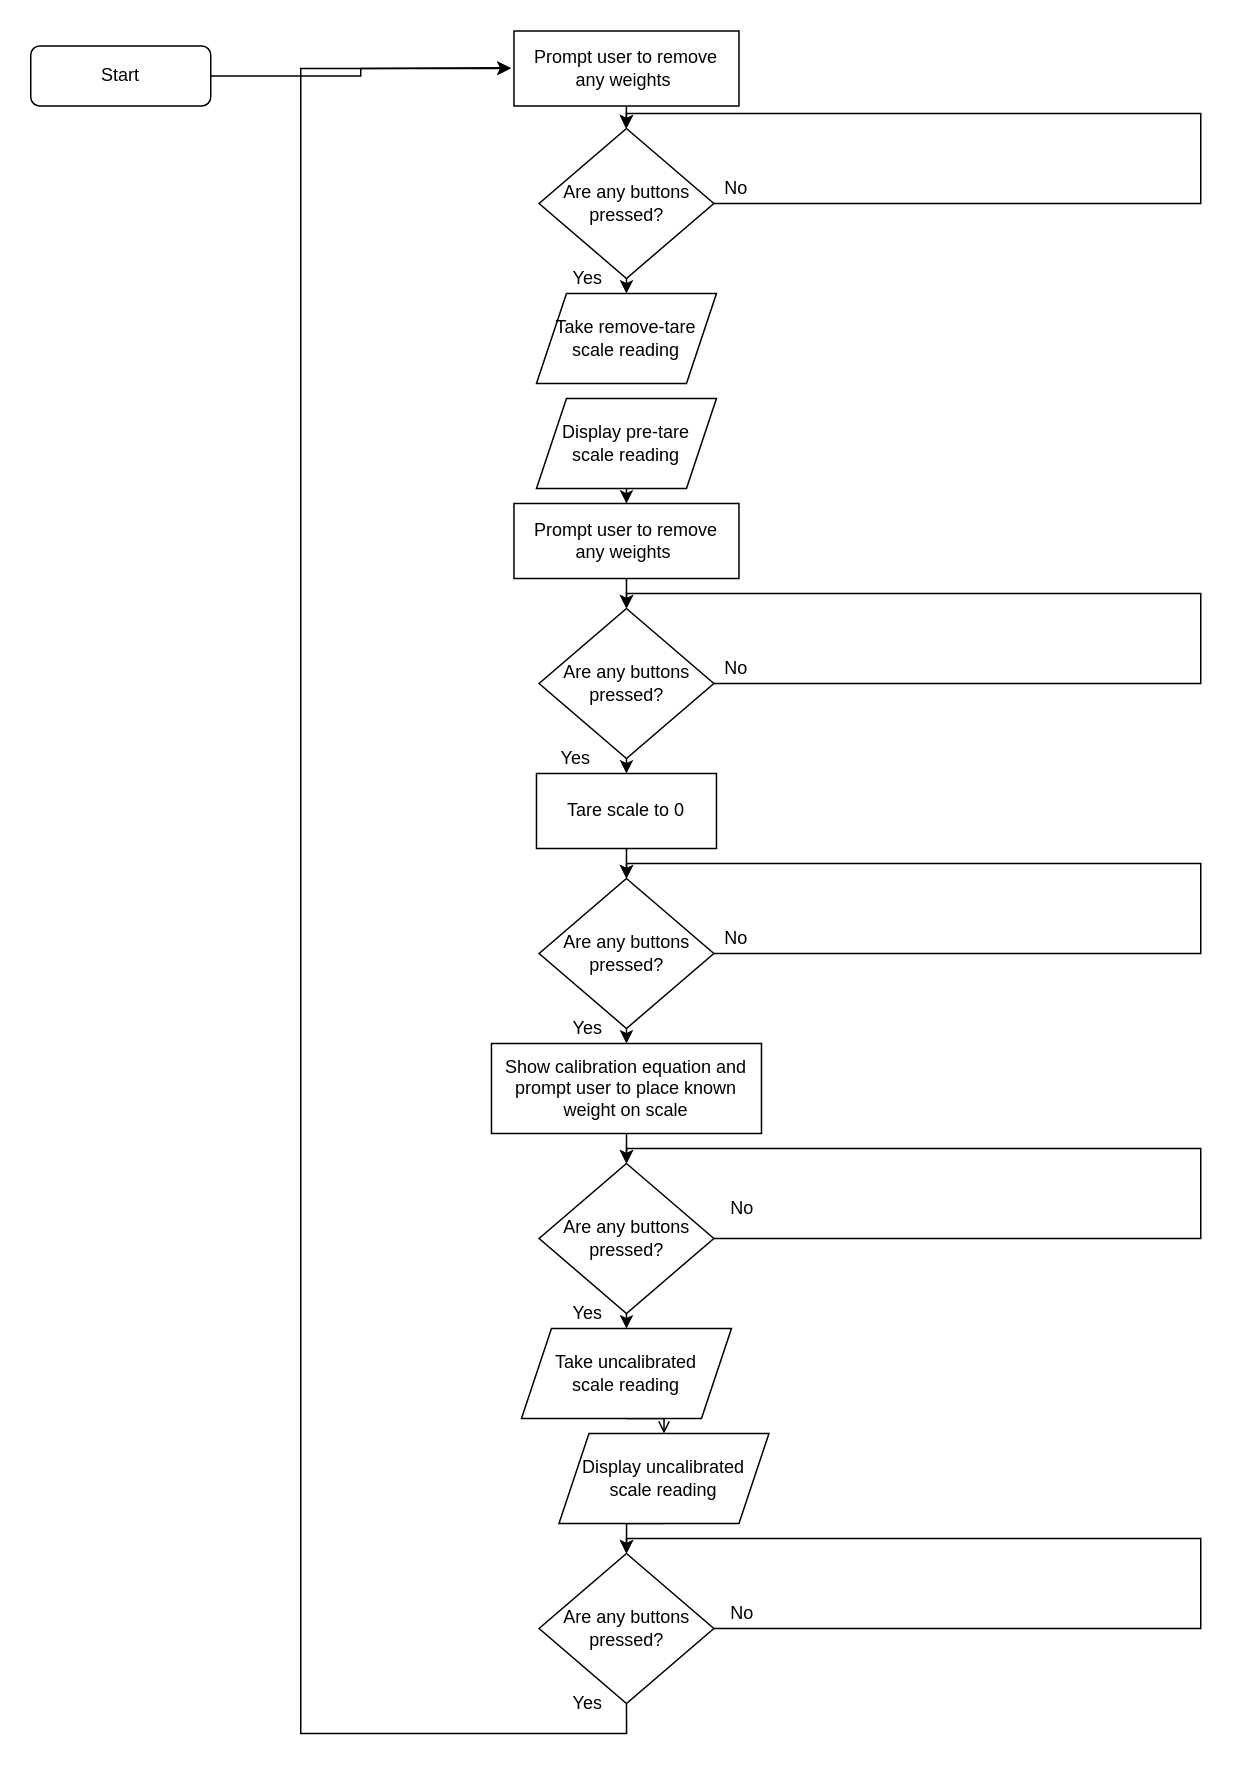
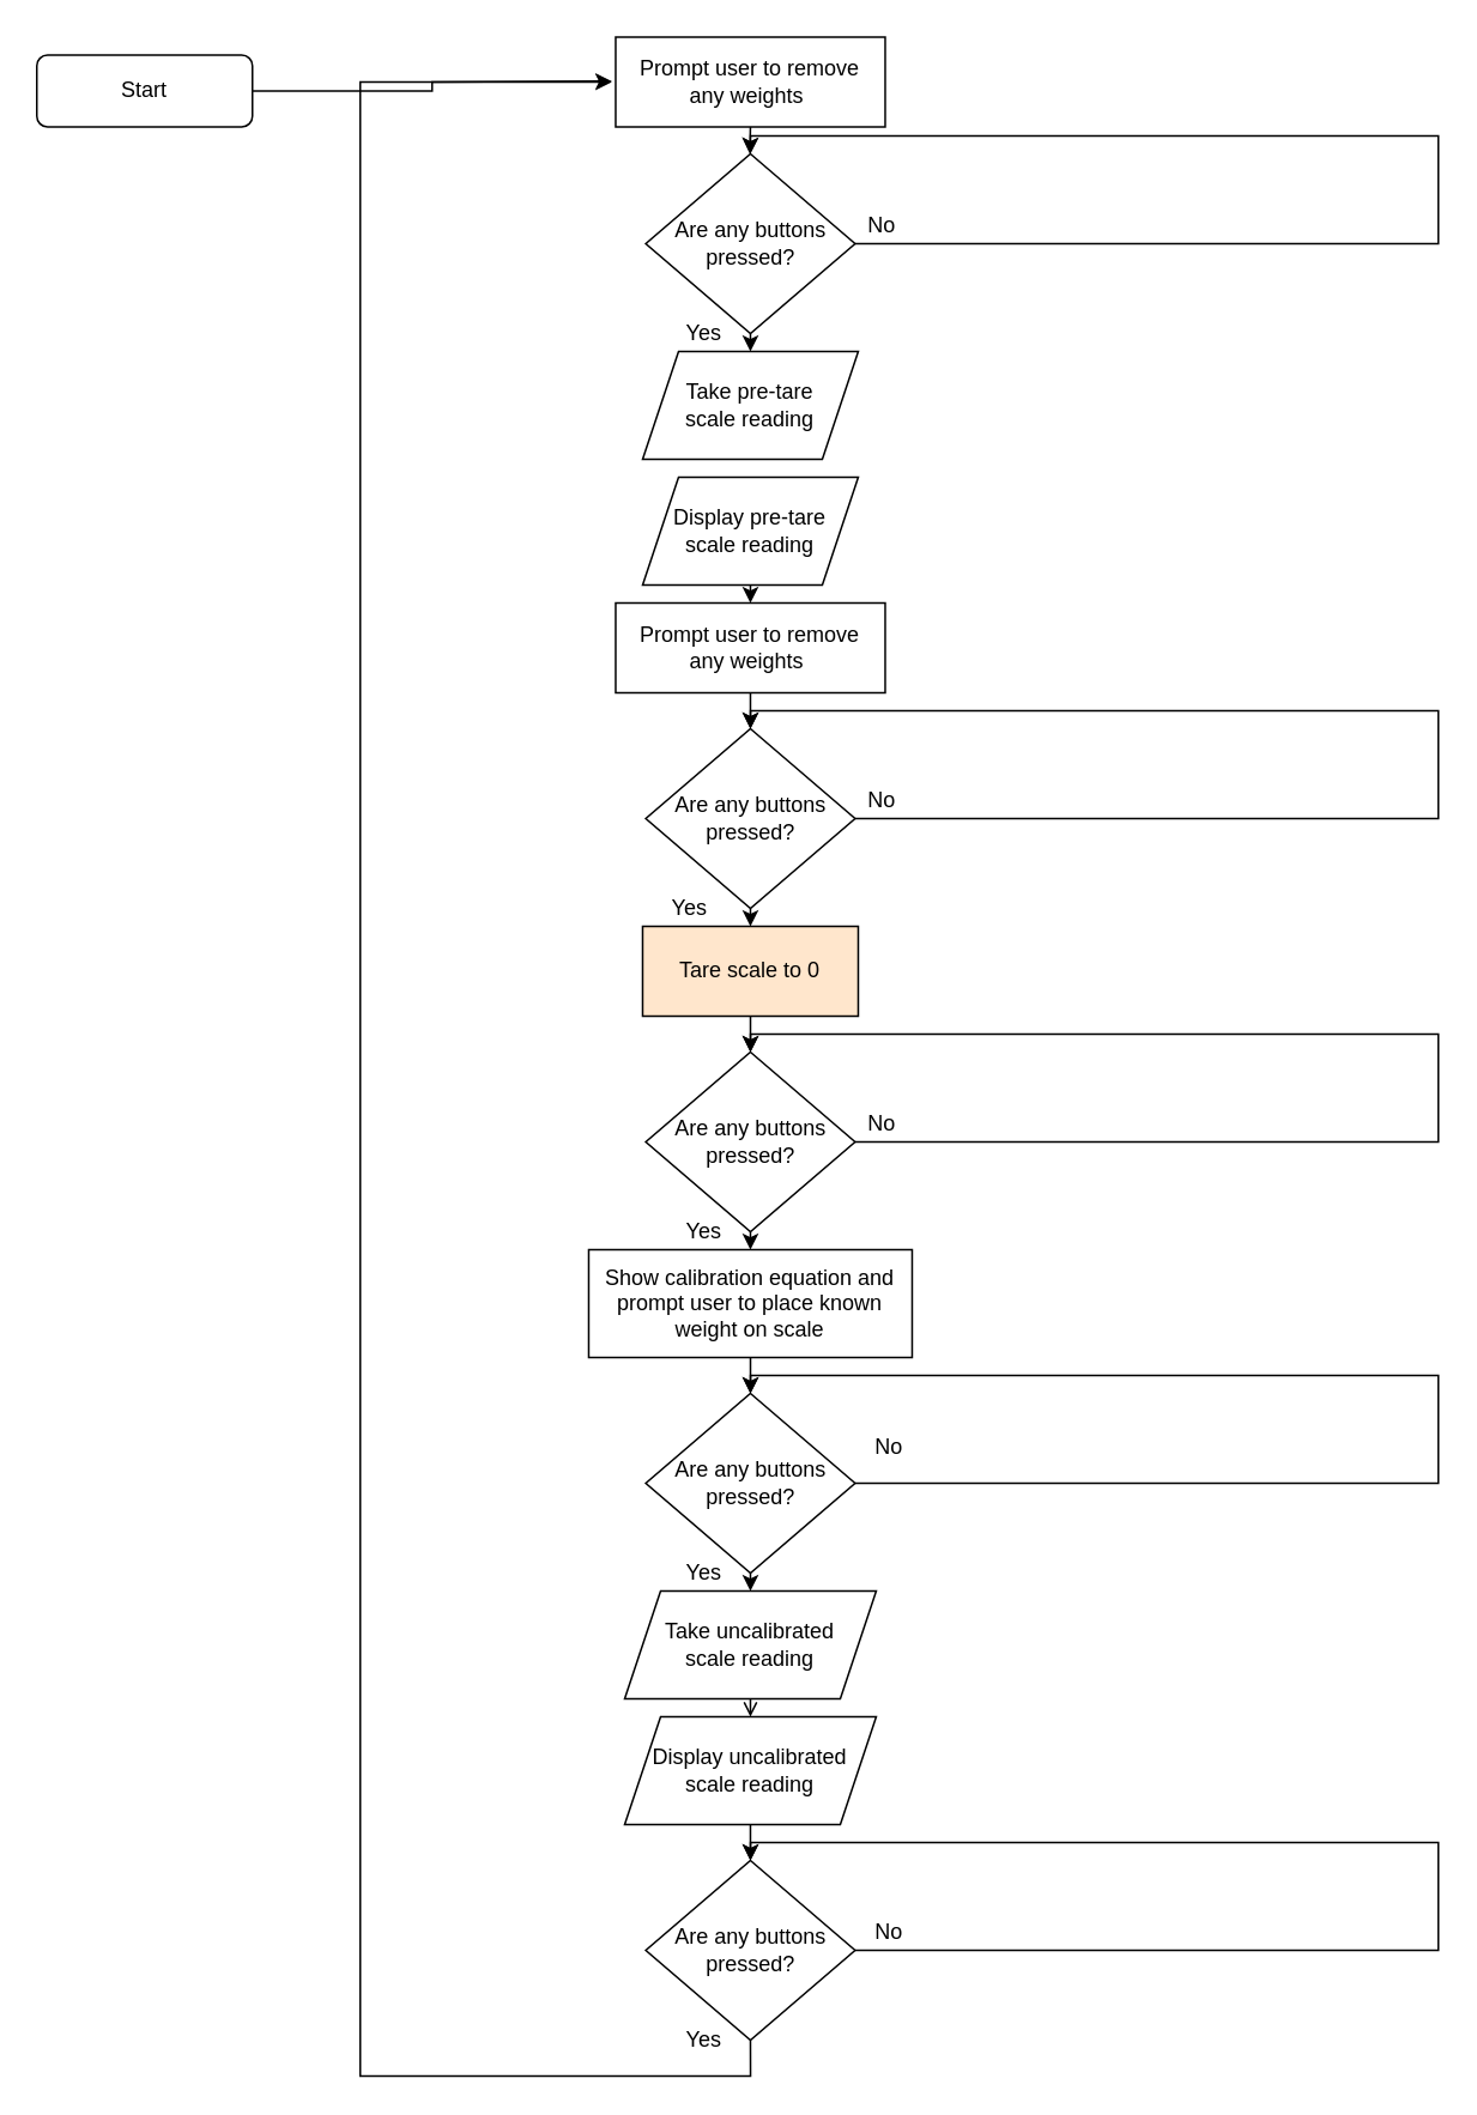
  <mxCell id="0" />
  <mxCell id="1" parent="0" />
  <mxCell id="2" style="edgeStyle=orthogonalEdgeStyle;rounded=0;orthogonalLoop=1;jettySize=auto;html=1;exitX=1;exitY=0.5;exitDx=0;exitDy=0;" edge="1" parent="1" source="3"><mxGeometry relative="1" as="geometry"><mxPoint x="340" y="44.529" as="targetPoint" /></mxGeometry></mxCell>
  <mxCell id="3" value="Start" style="rounded=1;whiteSpace=wrap;html=1;fontSize=12;glass=0;strokeWidth=1;shadow=0;" parent="1" vertex="1"><mxGeometry x="20" y="30" width="120" height="40" as="geometry" /></mxCell>
  <mxCell id="4" style="edgeStyle=orthogonalEdgeStyle;rounded=0;orthogonalLoop=1;jettySize=auto;html=1;exitX=0.5;exitY=1;exitDx=0;exitDy=0;" edge="1" parent="1" source="5"><mxGeometry relative="1" as="geometry"><mxPoint x="416.828" y="85" as="targetPoint" /></mxGeometry></mxCell>
  <mxCell id="5" value="Prompt user to remove &lt;br&gt;any weights&amp;nbsp;" style="rounded=0;whiteSpace=wrap;html=1;" parent="1" vertex="1"><mxGeometry x="342.15" y="20" width="150" height="50" as="geometry" /></mxCell>
  <mxCell id="6" style="edgeStyle=orthogonalEdgeStyle;rounded=0;orthogonalLoop=1;jettySize=auto;html=1;exitX=0.5;exitY=1;exitDx=0;exitDy=0;entryX=0.5;entryY=0;entryDx=0;entryDy=0;" edge="1" parent="1" source="7" target="11"><mxGeometry relative="1" as="geometry" /></mxCell>
  <mxCell id="7" value="Are any buttons pressed?" style="rhombus;whiteSpace=wrap;html=1;" parent="1" vertex="1"><mxGeometry x="358.9" y="405" width="116.5" height="100" as="geometry" /></mxCell>
  <mxCell id="8" value="No" style="text;html=1;strokeColor=none;fillColor=none;align=center;verticalAlign=middle;whiteSpace=wrap;rounded=0;" parent="1" vertex="1"><mxGeometry x="470.75" y="435" width="39.25" height="20" as="geometry" /></mxCell>
  <mxCell id="9" value="Yes" style="text;html=1;strokeColor=none;fillColor=none;align=center;verticalAlign=middle;whiteSpace=wrap;rounded=0;" parent="1" vertex="1"><mxGeometry x="363.71" y="495" width="39.25" height="20" as="geometry" /></mxCell>
  <mxCell id="10" style="edgeStyle=orthogonalEdgeStyle;rounded=0;orthogonalLoop=1;jettySize=auto;html=1;exitX=0.5;exitY=1;exitDx=0;exitDy=0;" edge="1" parent="1" source="11"><mxGeometry relative="1" as="geometry"><mxPoint x="417.167" y="585" as="targetPoint" /></mxGeometry></mxCell>
- <mxCell id="11" value="Tare scale to 0" style="rounded=0;whiteSpace=wrap;html=1;" parent="1" vertex="1"><mxGeometry x="357.15" y="515" width="120" height="50" as="geometry" /></mxCell>
+ <mxCell id="11" value="Tare scale to 0" style="rounded=0;whiteSpace=wrap;html=1;fillColor=#ffe6cc;" parent="1" vertex="1"><mxGeometry x="357.15" y="515" width="120" height="50" as="geometry" /></mxCell>
  <mxCell id="12" style="edgeStyle=orthogonalEdgeStyle;rounded=0;orthogonalLoop=1;jettySize=auto;html=1;exitX=0.5;exitY=1;exitDx=0;exitDy=0;" edge="1" parent="1" source="13"><mxGeometry relative="1" as="geometry"><mxPoint x="417.167" y="775" as="targetPoint" /></mxGeometry></mxCell>
  <mxCell id="13" value="Show calibration equation and prompt user to place known weight on scale" style="rounded=0;whiteSpace=wrap;html=1;" parent="1" vertex="1"><mxGeometry x="327.15" y="695" width="180" height="60" as="geometry" /></mxCell>
  <mxCell id="14" style="edgeStyle=orthogonalEdgeStyle;rounded=0;orthogonalLoop=1;jettySize=auto;html=1;exitX=0.5;exitY=1;exitDx=0;exitDy=0;entryX=0.5;entryY=0;entryDx=0;entryDy=0;" edge="1" parent="1" source="15" target="13"><mxGeometry relative="1" as="geometry" /></mxCell>
  <mxCell id="15" value="Are any buttons pressed?" style="rhombus;whiteSpace=wrap;html=1;" parent="1" vertex="1"><mxGeometry x="358.9" y="585" width="116.5" height="100" as="geometry" /></mxCell>
  <mxCell id="16" value="No" style="text;html=1;strokeColor=none;fillColor=none;align=center;verticalAlign=middle;whiteSpace=wrap;rounded=0;" parent="1" vertex="1"><mxGeometry x="470.75" y="615" width="39.25" height="20" as="geometry" /></mxCell>
  <mxCell id="17" value="Yes" style="text;html=1;strokeColor=none;fillColor=none;align=center;verticalAlign=middle;whiteSpace=wrap;rounded=0;" parent="1" vertex="1"><mxGeometry x="372.15" y="675" width="39.25" height="20" as="geometry" /></mxCell>
- <mxCell id="18" value="Take remove-tare &lt;br&gt;scale reading" style="shape=parallelogram;perimeter=parallelogramPerimeter;whiteSpace=wrap;html=1;fixedSize=1;" parent="1" vertex="1"><mxGeometry x="357.15" y="195" width="120" height="60" as="geometry" /></mxCell>
+ <mxCell id="18" value="Take pre-tare &lt;br&gt;scale reading" style="shape=parallelogram;perimeter=parallelogramPerimeter;whiteSpace=wrap;html=1;fixedSize=1;" parent="1" vertex="1"><mxGeometry x="357.15" y="195" width="120" height="60" as="geometry" /></mxCell>
  <mxCell id="19" style="edgeStyle=orthogonalEdgeStyle;rounded=0;orthogonalLoop=1;jettySize=auto;html=1;exitX=0.5;exitY=1;exitDx=0;exitDy=0;entryX=0.5;entryY=0;entryDx=0;entryDy=0;" edge="1" parent="1" source="20" target="34"><mxGeometry relative="1" as="geometry" /></mxCell>
  <mxCell id="20" value="Display pre-tare &lt;br&gt;scale reading" style="shape=parallelogram;perimeter=parallelogramPerimeter;whiteSpace=wrap;html=1;fixedSize=1;" parent="1" vertex="1"><mxGeometry x="357.15" y="265" width="120" height="60" as="geometry" /></mxCell>
  <mxCell id="21" style="edgeStyle=orthogonalEdgeStyle;rounded=0;orthogonalLoop=1;jettySize=auto;html=1;exitX=0.5;exitY=1;exitDx=0;exitDy=0;entryX=0.5;entryY=0;entryDx=0;entryDy=0;endArrow=open;" edge="1" parent="1" source="22" target="24"><mxGeometry relative="1" as="geometry" /></mxCell>
  <mxCell id="22" value="Take uncalibrated&lt;br&gt;scale reading" style="shape=parallelogram;perimeter=parallelogramPerimeter;whiteSpace=wrap;html=1;fixedSize=1;" parent="1" vertex="1"><mxGeometry x="347.15" y="885" width="140" height="60" as="geometry" /></mxCell>
  <mxCell id="23" style="edgeStyle=orthogonalEdgeStyle;rounded=0;orthogonalLoop=1;jettySize=auto;html=1;exitX=0.5;exitY=1;exitDx=0;exitDy=0;entryX=0.5;entryY=0;entryDx=0;entryDy=0;" edge="1" parent="1" source="24" target="26"><mxGeometry relative="1" as="geometry" /></mxCell>
- <mxCell id="24" value="Display uncalibrated&lt;br&gt;scale reading" style="shape=parallelogram;perimeter=parallelogramPerimeter;whiteSpace=wrap;html=1;fixedSize=1;" parent="1" vertex="1"><mxGeometry x="372.15" y="955" width="140" height="60" as="geometry" /></mxCell>
+ <mxCell id="24" value="Display uncalibrated&lt;br&gt;scale reading" style="shape=parallelogram;perimeter=parallelogramPerimeter;whiteSpace=wrap;html=1;fixedSize=1;" parent="1" vertex="1"><mxGeometry x="347.15" y="955" width="140" height="60" as="geometry" /></mxCell>
  <mxCell id="25" style="edgeStyle=orthogonalEdgeStyle;rounded=0;orthogonalLoop=1;jettySize=auto;html=1;exitX=0.5;exitY=1;exitDx=0;exitDy=0;" edge="1" parent="1" source="26"><mxGeometry relative="1" as="geometry"><mxPoint x="340" y="45" as="targetPoint" /><Array as="points"><mxPoint x="417" y="1155" /><mxPoint x="200" y="1155" /><mxPoint x="200" y="45" /></Array></mxGeometry></mxCell>
  <mxCell id="26" value="Are any buttons pressed?" style="rhombus;whiteSpace=wrap;html=1;" parent="1" vertex="1"><mxGeometry x="358.9" y="1035" width="116.5" height="100" as="geometry" /></mxCell>
  <mxCell id="27" value="No" style="text;html=1;strokeColor=none;fillColor=none;align=center;verticalAlign=middle;whiteSpace=wrap;rounded=0;" parent="1" vertex="1"><mxGeometry x="475.4" y="1065" width="39.25" height="20" as="geometry" /></mxCell>
  <mxCell id="28" value="Yes&lt;br&gt;" style="text;html=1;strokeColor=none;fillColor=none;align=center;verticalAlign=middle;whiteSpace=wrap;rounded=0;" parent="1" vertex="1"><mxGeometry x="372.15" y="1125" width="39.25" height="20" as="geometry" /></mxCell>
  <mxCell id="29" style="edgeStyle=orthogonalEdgeStyle;rounded=0;orthogonalLoop=1;jettySize=auto;html=1;exitX=0.5;exitY=1;exitDx=0;exitDy=0;entryX=0.5;entryY=0;entryDx=0;entryDy=0;" edge="1" parent="1" source="30" target="18"><mxGeometry relative="1" as="geometry" /></mxCell>
  <mxCell id="30" value="Are any buttons pressed?" style="rhombus;whiteSpace=wrap;html=1;" parent="1" vertex="1"><mxGeometry x="358.9" y="85" width="116.5" height="100" as="geometry" /></mxCell>
  <mxCell id="31" value="No" style="text;html=1;strokeColor=none;fillColor=none;align=center;verticalAlign=middle;whiteSpace=wrap;rounded=0;" parent="1" vertex="1"><mxGeometry x="470.75" y="115" width="39.25" height="20" as="geometry" /></mxCell>
  <mxCell id="32" value="Yes" style="text;html=1;strokeColor=none;fillColor=none;align=center;verticalAlign=middle;whiteSpace=wrap;rounded=0;" parent="1" vertex="1"><mxGeometry x="372.15" y="175" width="39.25" height="20" as="geometry" /></mxCell>
  <mxCell id="33" style="edgeStyle=orthogonalEdgeStyle;rounded=0;orthogonalLoop=1;jettySize=auto;html=1;exitX=0.5;exitY=1;exitDx=0;exitDy=0;entryX=0.5;entryY=0;entryDx=0;entryDy=0;" edge="1" parent="1" source="34" target="7"><mxGeometry relative="1" as="geometry" /></mxCell>
  <mxCell id="34" value="Prompt user to remove &lt;br&gt;any weights&amp;nbsp;" style="rounded=0;whiteSpace=wrap;html=1;" vertex="1" parent="1"><mxGeometry x="342.15" y="335" width="150" height="50" as="geometry" /></mxCell>
  <mxCell id="35" style="edgeStyle=orthogonalEdgeStyle;rounded=0;orthogonalLoop=1;jettySize=auto;html=1;exitX=1;exitY=0.5;exitDx=0;exitDy=0;entryX=0.5;entryY=0;entryDx=0;entryDy=0;" edge="1" parent="1" source="30" target="30"><mxGeometry relative="1" as="geometry"><Array as="points"><mxPoint x="800" y="135" /><mxPoint x="800" y="75" /><mxPoint x="417" y="75" /></Array></mxGeometry></mxCell>
  <mxCell id="36" style="edgeStyle=orthogonalEdgeStyle;rounded=0;orthogonalLoop=1;jettySize=auto;html=1;exitX=1;exitY=0.5;exitDx=0;exitDy=0;entryX=0.5;entryY=0;entryDx=0;entryDy=0;" edge="1" parent="1" source="7" target="7"><mxGeometry relative="1" as="geometry"><Array as="points"><mxPoint x="800" y="455" /><mxPoint x="800" y="395" /><mxPoint x="417" y="395" /></Array></mxGeometry></mxCell>
  <mxCell id="37" style="edgeStyle=orthogonalEdgeStyle;rounded=0;orthogonalLoop=1;jettySize=auto;html=1;exitX=1;exitY=0.5;exitDx=0;exitDy=0;entryX=0.5;entryY=0;entryDx=0;entryDy=0;" edge="1" parent="1" source="15" target="15"><mxGeometry relative="1" as="geometry"><Array as="points"><mxPoint x="800" y="635" /><mxPoint x="800" y="575" /><mxPoint x="417" y="575" /></Array></mxGeometry></mxCell>
  <mxCell id="38" style="edgeStyle=orthogonalEdgeStyle;rounded=0;orthogonalLoop=1;jettySize=auto;html=1;exitX=0.5;exitY=1;exitDx=0;exitDy=0;entryX=0.5;entryY=0;entryDx=0;entryDy=0;" edge="1" parent="1" source="39" target="22"><mxGeometry relative="1" as="geometry" /></mxCell>
  <mxCell id="39" value="Are any buttons pressed?" style="rhombus;whiteSpace=wrap;html=1;" vertex="1" parent="1"><mxGeometry x="358.9" y="775" width="116.5" height="100" as="geometry" /></mxCell>
  <mxCell id="40" value="Yes" style="text;html=1;strokeColor=none;fillColor=none;align=center;verticalAlign=middle;whiteSpace=wrap;rounded=0;" vertex="1" parent="1"><mxGeometry x="372.15" y="865" width="39.25" height="20" as="geometry" /></mxCell>
  <mxCell id="41" value="No" style="text;html=1;strokeColor=none;fillColor=none;align=center;verticalAlign=middle;whiteSpace=wrap;rounded=0;" vertex="1" parent="1"><mxGeometry x="475.4" y="795" width="39.25" height="20" as="geometry" /></mxCell>
  <mxCell id="42" style="edgeStyle=orthogonalEdgeStyle;rounded=0;orthogonalLoop=1;jettySize=auto;html=1;exitX=1;exitY=0.5;exitDx=0;exitDy=0;entryX=0.5;entryY=0;entryDx=0;entryDy=0;" edge="1" parent="1" source="39" target="39"><mxGeometry relative="1" as="geometry"><Array as="points"><mxPoint x="800" y="825" /><mxPoint x="800" y="765" /><mxPoint x="417" y="765" /></Array></mxGeometry></mxCell>
  <mxCell id="43" style="edgeStyle=orthogonalEdgeStyle;rounded=0;orthogonalLoop=1;jettySize=auto;html=1;exitX=1;exitY=0.5;exitDx=0;exitDy=0;entryX=0.5;entryY=0;entryDx=0;entryDy=0;" edge="1" parent="1" source="26" target="26"><mxGeometry relative="1" as="geometry"><Array as="points"><mxPoint x="800" y="1085" /><mxPoint x="800" y="1025" /><mxPoint x="417" y="1025" /></Array></mxGeometry></mxCell>
